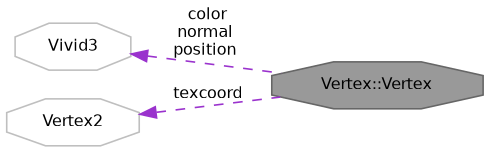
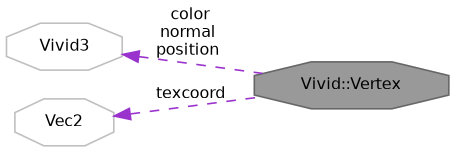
  digraph {
    rankdir=LR
    node [color=grey75 fillcolor=white fontname=Helvetica fontsize=10 shape=octagon style=filled]
    edge [color=darkorchid3 dir=back fontname=Helvetica fontsize=10 labelfontname=Helvetica labelfontsize=10 style=dashed]
-   n1 [color=gray40 fillcolor=grey60 fontcolor=black height=0.2 label="Vertex::Vertex" width=0.4]
+   n1 [color=gray40 fillcolor=grey60 fontcolor=black height=0.2 label="Vivid::Vertex" width=0.4]
    n2 [height=0.2 label=Vivid3 width=0.4]
-   n3 [height=0.2 label=Vertex2 width=0.4]
+   n3 [height=0.2 label=Vec2 width=0.4]
    n2 -> n1 [label=" color\nnormal\nposition"]
    n3 -> n1 [label=" texcoord"]
  }
